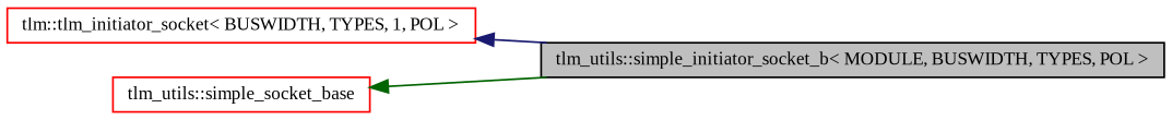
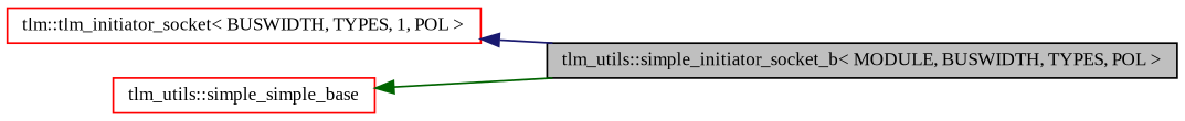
  digraph {
    rankdir=LR
    fontname="Liberation Serif"
    node [color=red fillcolor=white fontname="Liberation Serif" fontsize=10 shape=record style=filled]
    edge [dir=back fontname="Liberation Serif" fontsize=10 labelfontname=FreeSans labelfontsize=10 style=solid]
    n1 [color=black fillcolor=grey75 fontcolor=black height=0.2 label="tlm_utils::simple_initiator_socket_b\< MODULE, BUSWIDTH, TYPES, POL \>" width=0.4]
    n2 [height=0.2 label="tlm::tlm_initiator_socket\< BUSWIDTH, TYPES, 1, POL \>" width=0.4]
-   n3 [height=0.2 label="tlm_utils::simple_socket_base" width=0.4]
+   n3 [height=0.2 label="tlm_utils::simple_simple_base" width=0.4]
    n2 -> n1 [color=midnightblue]
    n3 -> n1 [color=darkgreen]
  }
